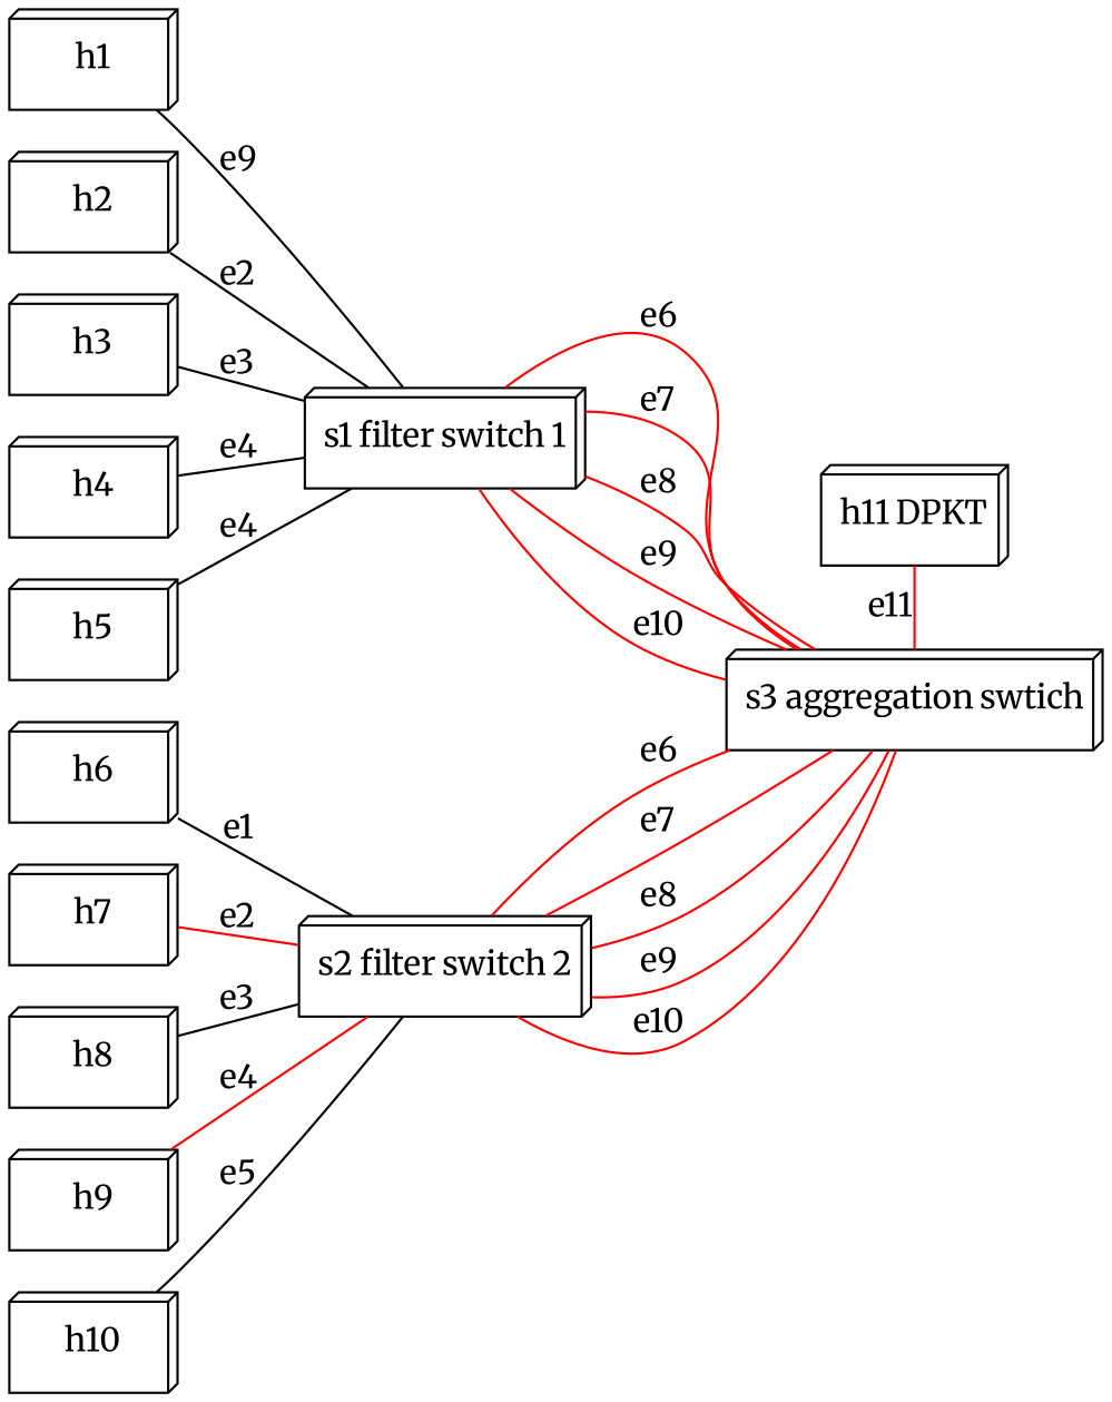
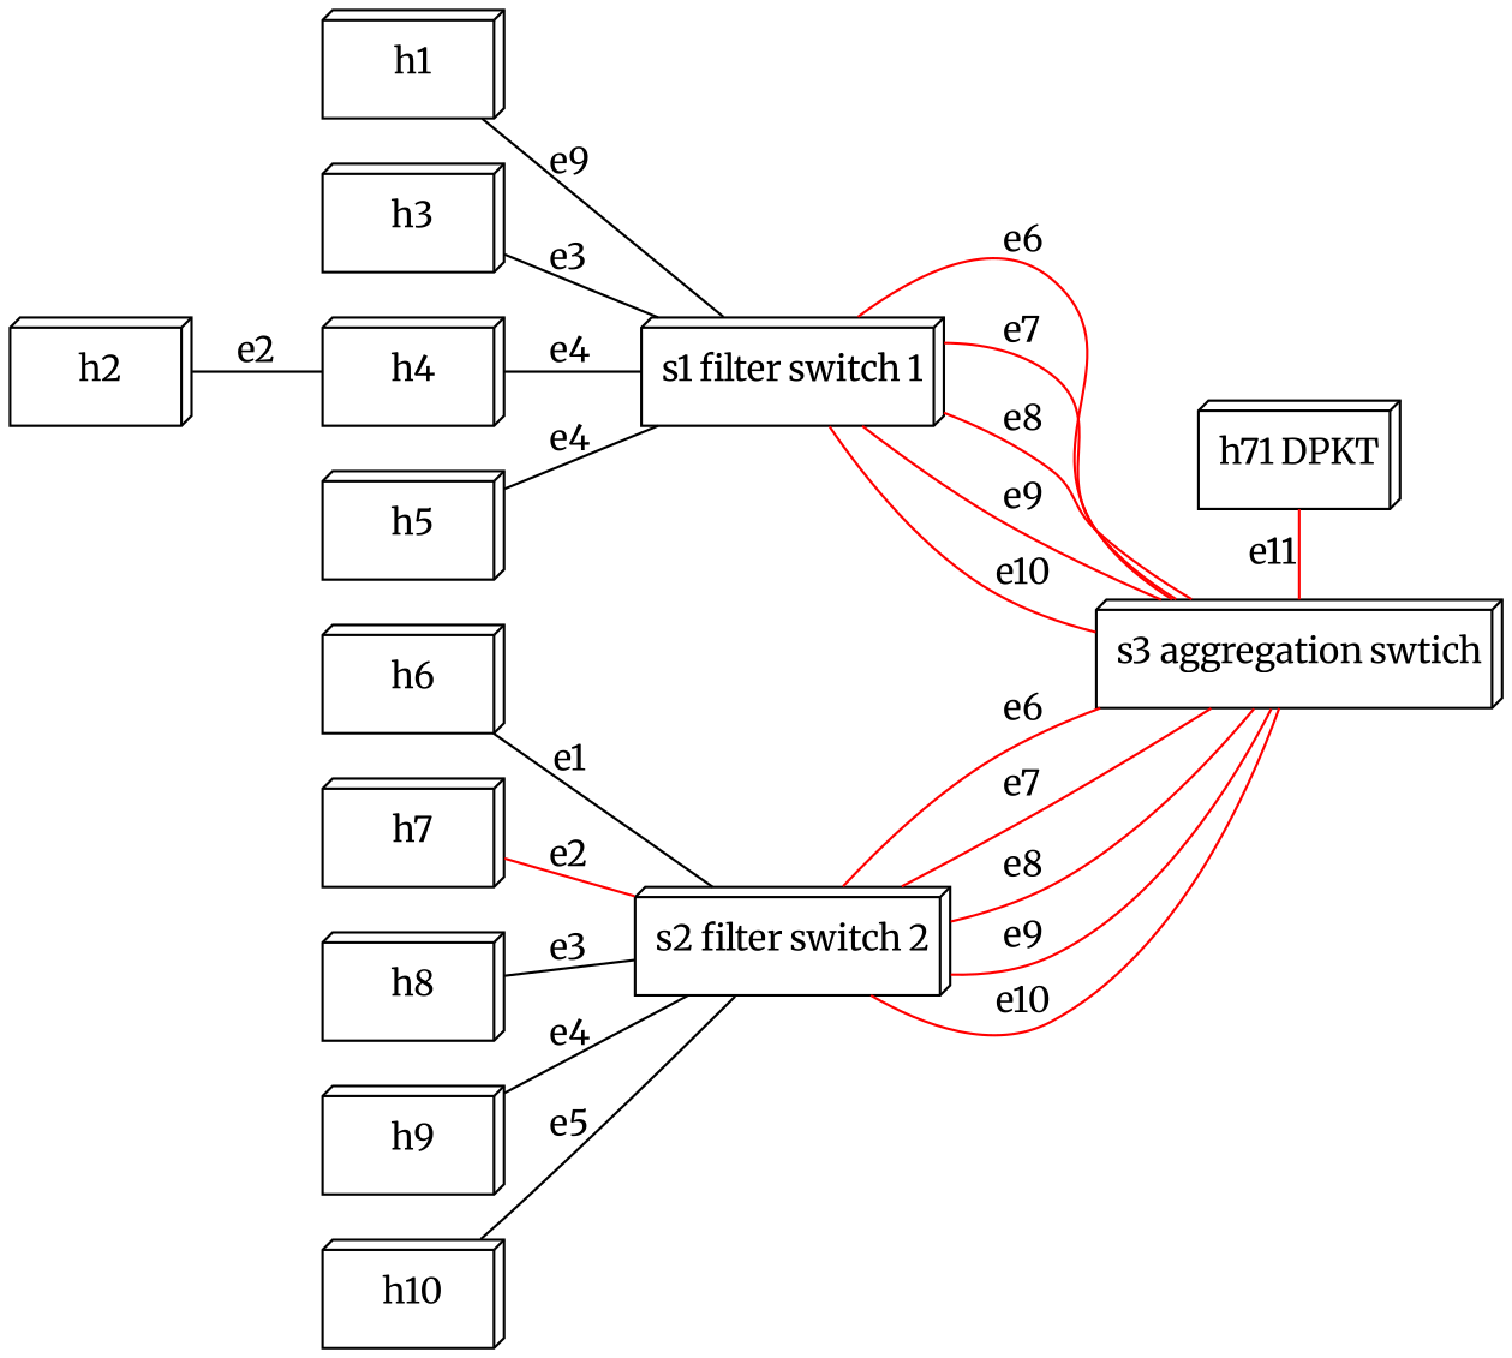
  graph {
    fontname=Merriweather
    rankdir=LR
    node [fontname=Merriweather shape=box3d]
    edge [color=red fontname=Merriweather]
    n1 [height=0.6 label="s3 aggregation swtich" width=1]
-   n2 [height=0.6 label="h11 DPKT" width=1]
+   n2 [height=0.6 label="h71 DPKT" width=1]
    n3 [height=0.6 label="s1 filter switch 1" width=1]
    n4 [height=0.6 label="s2 filter switch 2" width=1]
    h1 [height=0.6 width=1]
    h2 [height=0.6 width=1]
    h3 [height=0.6 width=1]
    h4 [height=0.6 width=1]
    h5 [height=0.6 width=1]
    h6 [height=0.6 width=1]
    h7 [height=0.6 width=1]
    h8 [height=0.6 width=1]
    h9 [height=0.6 width=1]
    h10 [height=0.6 width=1]
    subgraph sub_1 {
      rank=same
      n1
      n2
    }
    n2 -- n1 [label=e11]
    n3 -- n1 [label=e6]
    n3 -- n1 [label=e7]
    n3 -- n1 [label=e8]
    n3 -- n1 [label=e9]
    n3 -- n1 [label=e10]
    n4 -- n1 [label=e6]
    n4 -- n1 [label=e7]
    n4 -- n1 [label=e8]
    n4 -- n1 [label=e9]
    n4 -- n1 [label=e10]
    h1 -- n3 [label=e9 color=""]
-   h2 -- n3 [label=e2 color=""]
+   h2 -- h4 [label=e2 color=""]
    h3 -- n3 [label=e3 color=""]
    h4 -- n3 [label=e4 color=""]
    h5 -- n3 [label=e4 color=""]
    h6 -- n4 [label=e1 color=""]
    h7 -- n4 [label=e2]
    h8 -- n4 [label=e3 color=""]
-   h9 -- n4 [label=e4]
+   h9 -- n4 [label=e4 color=""]
    h10 -- n4 [label=e5 color=""]
  }
